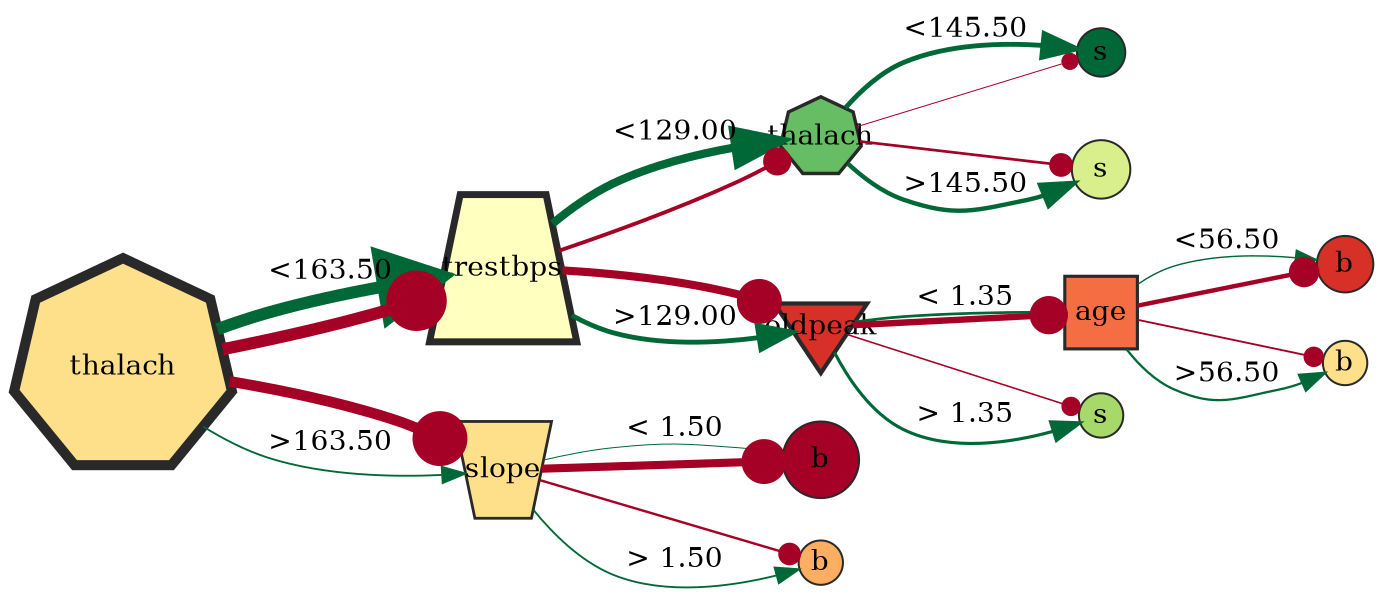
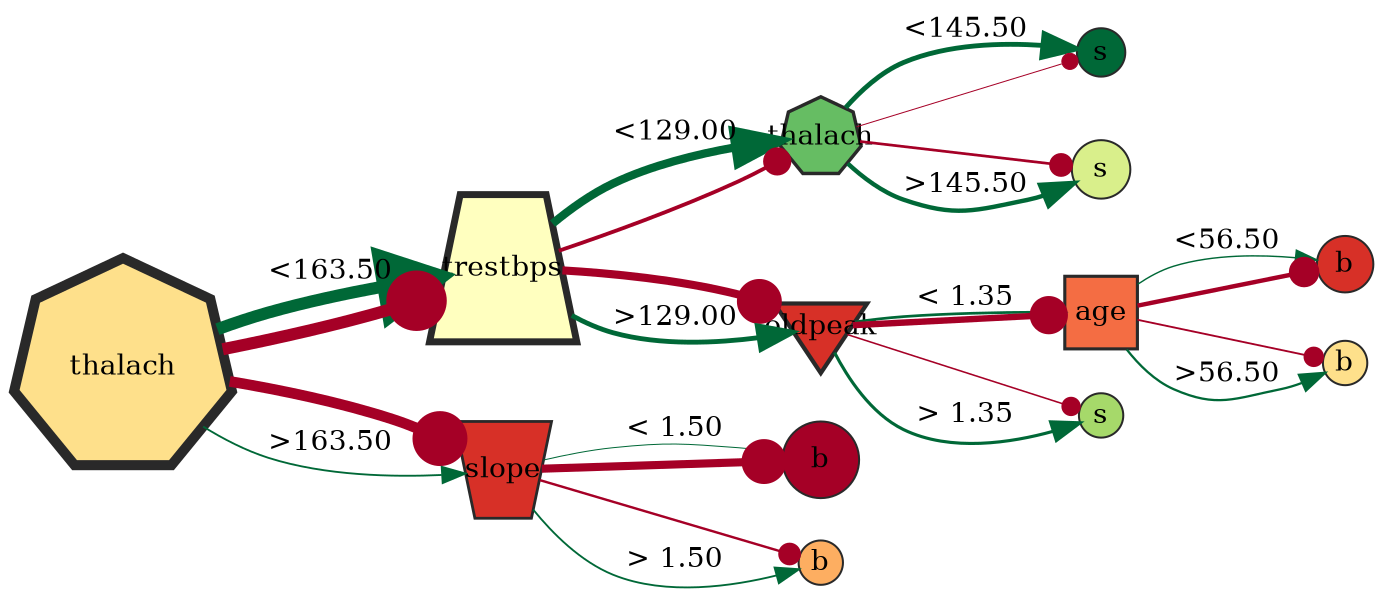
  digraph {
    bgcolor=white
    rankdir=LR
    node [color="#292929" fillcolor="#d73027" fixedsize=true shape=circle style="filled,setlinewidth(1.00)"]
    edge [arrowhead=normal arrowsize=1.153846 color="#006837" penwidth=0.923077]
    n1 [fillcolor="#fee08b" height=1.500000 label=thalach shape=septagon style="filled,setlinewidth(5.00)" width=1.500000]
    n2 [fillcolor="#ffffbf" height=1.015152 label=trestbps shape=trapezium style="filled,setlinewidth(3.45)" width=1.015152]
-   n3 [fillcolor="#fee08b" height=0.663636 label=slope shape=invtrapezium style="filled,setlinewidth(1.39)" width=0.663636]
+   n3 [height=0.663636 label=slope shape=invtrapezium style="filled,setlinewidth(1.39)" width=0.663636]
    n4 [fillcolor="#66bd63" height=0.554545 label=thalach shape=septagon style="filled,setlinewidth(1.69)" width=0.554545]
    n5 [height=0.639394 label=oldpeak shape=invtriangle style="filled,setlinewidth(2.09)" width=0.639394]
    n6 [fillcolor="#a50026" height=0.530303 label=b width=0.530303]
    n7 [fillcolor="#fdae61" height=0.312121 label=b width=0.312121]
    n8 [fillcolor="#006837" height=0.336364 label=s width=0.336364]
    n9 [fillcolor="#d9ef8b" height=0.396970 label=s width=0.396970]
    n10 [fillcolor="#f46d43" height=0.506061 label=age shape=polygon style="filled,setlinewidth(1.54)" width=0.506061]
    n11 [fillcolor="#a6d96a" height=0.312121 label=s width=0.312121]
    n12 [height=0.384848 label=b width=0.384848]
    n13 [fillcolor="#fee08b" height=0.300000 label=b width=0.300000]
    n1 -> n2 [arrowsize=3.000000 label="<163.50" penwidth=6.000000]
    n1 -> n2 [arrowhead=dot arrowsize=3.000000 color="#a50026" penwidth=6.000000]
    n1 -> n3 [arrowhead=dot arrowsize=2.743590 color="#a50026" penwidth=5.294872]
    n1 -> n3 [label=">163.50"]
    n2 -> n4 [arrowsize=2.307692 label="<129.00" penwidth=4.096154]
    n2 -> n4 [arrowhead=dot arrowsize=1.512821 color="#a50026" penwidth=1.910256]
    n2 -> n5 [arrowhead=dot arrowsize=2.282051 color="#a50026" penwidth=4.025641]
    n2 -> n5 [arrowsize=1.692308 label=">129.00" penwidth=2.403846]
    n3 -> n6 [arrowsize=1.000000 label="< 1.50" penwidth=0.500000]
    n3 -> n6 [arrowhead=dot arrowsize=2.282051 color="#a50026" penwidth=4.025641]
    n3 -> n7 [arrowhead=dot arrowsize=1.256410 color="#a50026" penwidth=1.205128]
    n3 -> n7 [label="> 1.50"]
    n4 -> n8 [arrowsize=1.692308 label="<145.50" penwidth=2.403846]
    n4 -> n8 [arrowhead=dot arrowsize=1.000000 color="#a50026" penwidth=0.500000]
    n4 -> n9 [arrowhead=dot arrowsize=1.307692 color="#a50026" penwidth=1.346154]
    n4 -> n9 [arrowsize=1.615385 label=">145.50" penwidth=2.192308]
    n5 -> n10 [arrowsize=1.307692 label="< 1.35" penwidth=1.346154]
    n5 -> n10 [arrowhead=dot arrowsize=1.974359 color="#a50026" penwidth=3.179487]
    n5 -> n11 [arrowhead=dot arrowsize=1.102564 color="#a50026" penwidth=0.782051]
    n5 -> n11 [arrowsize=1.384615 label="> 1.35" penwidth=1.557692]
    n10 -> n12 [arrowsize=1.076923 label="<56.50" penwidth=0.711538]
    n10 -> n12 [arrowhead=dot arrowsize=1.615385 color="#a50026" penwidth=2.192308]
    n10 -> n13 [arrowhead=dot color="#a50026"]
    n10 -> n13 [arrowsize=1.230769 label=">56.50" penwidth=1.134615]
  }
